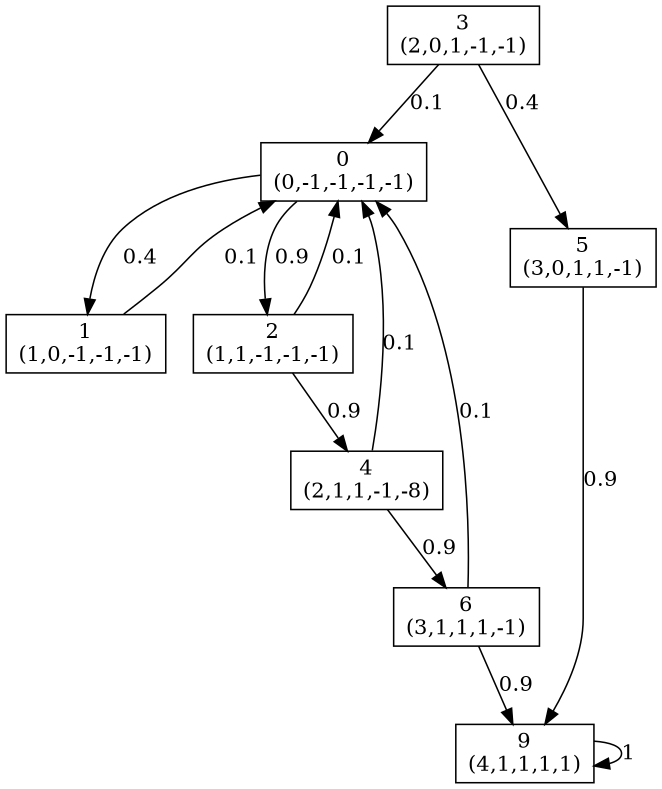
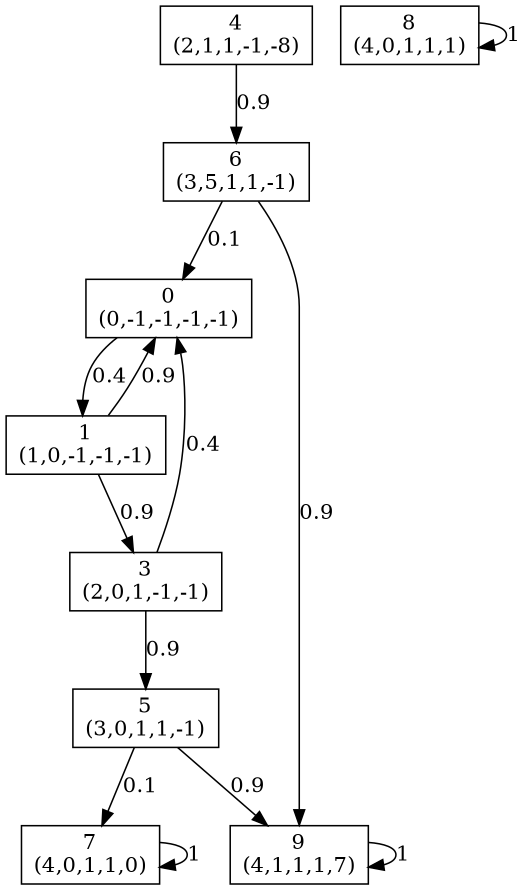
  digraph {
    node [shape=box]
    n1 [label="0\n(0,-1,-1,-1,-1)"]
    n2 [label="1\n(1,0,-1,-1,-1)"]
-   n3 [label="2\n(1,1,-1,-1,-1)"]
    n4 [label="3\n(2,0,1,-1,-1)"]
    n5 [label="4\n(2,1,1,-1,-8)"]
    n6 [label="5\n(3,0,1,1,-1)"]
-   n7 [label="6\n(3,1,1,1,-1)"]
-   n9 [label="9\n(4,1,1,1,1)"]
+   n7 [label="6\n(3,5,1,1,-1)"]
+   n8 [label="7\n(4,0,1,1,0)"]
+   n9 [label="9\n(4,1,1,1,7)"]
+   n10 [label="8\n(4,0,1,1,1)"]
    n1 -> n2 [label=0.4]
-   n1 -> n3 [label=0.9]
-   n2 -> n1 [label=0.1]
-   n3 -> n1 [label=0.1]
-   n3 -> n5 [label=0.9]
-   n4 -> n1 [label=0.1]
-   n4 -> n6 [label=0.4]
-   n5 -> n1 [label=0.1]
+   n2 -> n1 [label=0.9]
+   n2 -> n4 [label=0.9]
+   n4 -> n1 [label=0.4]
+   n4 -> n6 [label=0.9]
    n5 -> n7 [label=0.9]
+   n6 -> n8 [label=0.1]
    n6 -> n9 [label=0.9]
    n7 -> n1 [label=0.1]
    n7 -> n9 [label=0.9]
+   n8 -> n8 [label=1]
    n9 -> n9 [label=1]
+   n10 -> n10 [label=1]
  }
